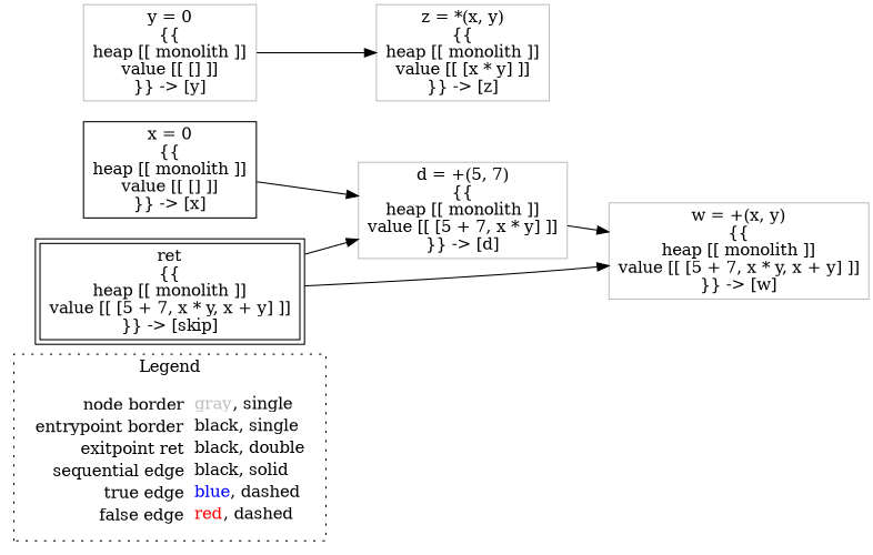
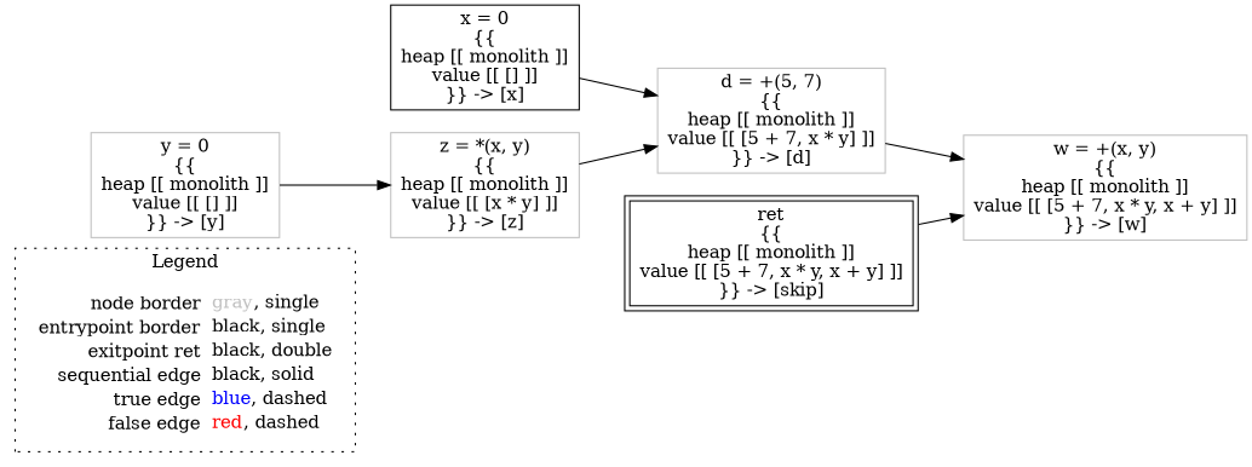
  digraph {
    rankdir=LR
    node [shape=rect color=gray]
    edge [color=black]
    n1 [label=<<table border="0" cellpadding="2" cellspacing="0" cellborder="0"><tr><td align="right">node border&nbsp;</td><td align="left"><font color="gray">gray</font>, single</td></tr><tr><td align="right">entrypoint border&nbsp;</td><td align="left"><font color="black">black</font>, single</td></tr><tr><td align="right">exitpoint ret&nbsp;</td><td align="left"><font color="black">black</font>, double</td></tr><tr><td align="right">sequential edge&nbsp;</td><td align="left"><font color="black">black</font>, solid</td></tr><tr><td align="right">true edge&nbsp;</td><td align="left"><font color="blue">blue</font>, dashed</td></tr><tr><td align="right">false edge&nbsp;</td><td align="left"><font color="red">red</font>, dashed</td></tr></table>> shape=plaintext color=""]
    n2 [color=black label=<x = 0<BR/>{{<BR/>heap [[ monolith ]]<BR/>value [[ [] ]]<BR/>}} -&gt; [x]>]
    n3 [label=<d = +(5, 7)<BR/>{{<BR/>heap [[ monolith ]]<BR/>value [[ [5 + 7, x * y] ]]<BR/>}} -&gt; [d]>]
    n4 [label=<y = 0<BR/>{{<BR/>heap [[ monolith ]]<BR/>value [[ [] ]]<BR/>}} -&gt; [y]>]
    n5 [label=<z = *(x, y)<BR/>{{<BR/>heap [[ monolith ]]<BR/>value [[ [x * y] ]]<BR/>}} -&gt; [z]>]
    n6 [label=<w = +(x, y)<BR/>{{<BR/>heap [[ monolith ]]<BR/>value [[ [5 + 7, x * y, x + y] ]]<BR/>}} -&gt; [w]>]
    n7 [color=black label=<ret<BR/>{{<BR/>heap [[ monolith ]]<BR/>value [[ [5 + 7, x * y, x + y] ]]<BR/>}} -&gt; [skip]> peripheries=2]
    subgraph cluster_1 {
      label=Legend
      style=dotted
      n1
    }
    n2 -> n3
    n3 -> n6
    n4 -> n5
-   n7 -> n3
+   n5 -> n3
    n7 -> n6
  }
